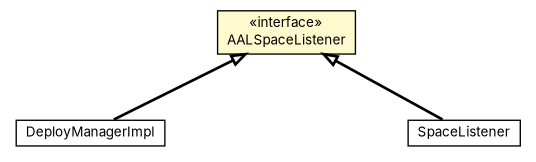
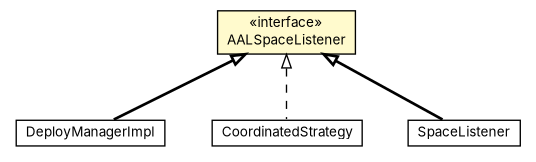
  digraph {
    fontname=Inter
    nodesep=0.25
    ranksep=0.5
    node [fontcolor=black fontname=Inter fontsize=10.0 shape=plaintext]
    edge [arrowtail=empty dir=back fontname=Inter fontsize=10 headport=p labelfontname=Helvetica labelfontsize=10 style=bold tailport=p]
    n1 [label=<<table title="org.universAAL.middleware.managers.api.AALSpaceListener" border="0" cellborder="1" cellspacing="0" cellpadding="2" port="p" bgcolor="lemonChiffon" href="./AALSpaceListener.html"> 		<tr><td><table border="0" cellspacing="0" cellpadding="1"> <tr><td align="center" balign="center"> &#171;interface&#187; </td></tr> <tr><td align="center" balign="center"> AALSpaceListener </td></tr> 		</table></td></tr> 		</table>>]
    n2 [label=<<table title="org.universAAL.middleware.managers.deploy.DeployManagerImpl" border="0" cellborder="1" cellspacing="0" cellpadding="2" port="p" href="../deploy/DeployManagerImpl.html"> 		<tr><td><table border="0" cellspacing="0" cellpadding="1"> <tr><td align="center" balign="center"> DeployManagerImpl </td></tr> 		</table></td></tr> 		</table>>]
+   n3 [label=<<table title="org.universAAL.middleware.ui.impl.generic.CoordinatedStrategy" border="0" cellborder="1" cellspacing="0" cellpadding="2" port="p" href="../../ui/impl/generic/CoordinatedStrategy.html"> 		<tr><td><table border="0" cellspacing="0" cellpadding="1"> <tr><td align="center" balign="center"> CoordinatedStrategy </td></tr> 		</table></td></tr> 		</table>>]
    n4 [label=<<table title="org.universAAL.middleware.managers.distributedmw.impl.SpaceListener" border="0" cellborder="1" cellspacing="0" cellpadding="2" port="p" href="../distributedmw/impl/SpaceListener.html"> 		<tr><td><table border="0" cellspacing="0" cellpadding="1"> <tr><td align="center" balign="center"> SpaceListener </td></tr> 		</table></td></tr> 		</table>>]
    n1 -> n2
+   n1 -> n3 [style=dashed]
    n1 -> n4
  }
